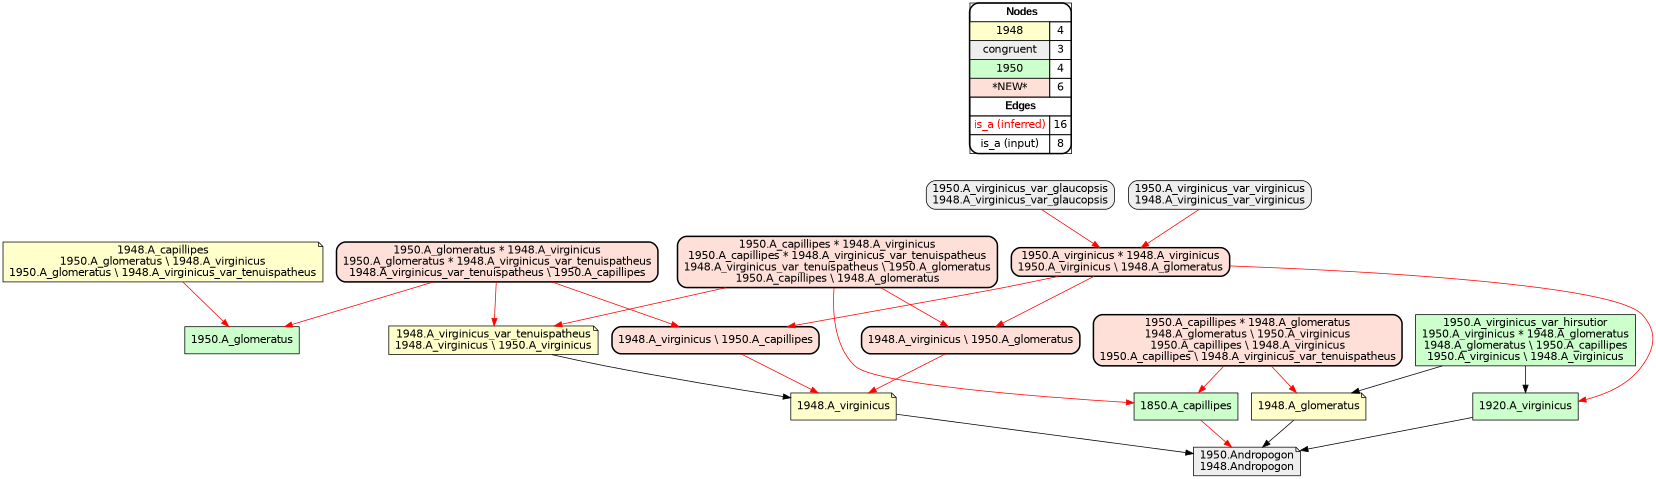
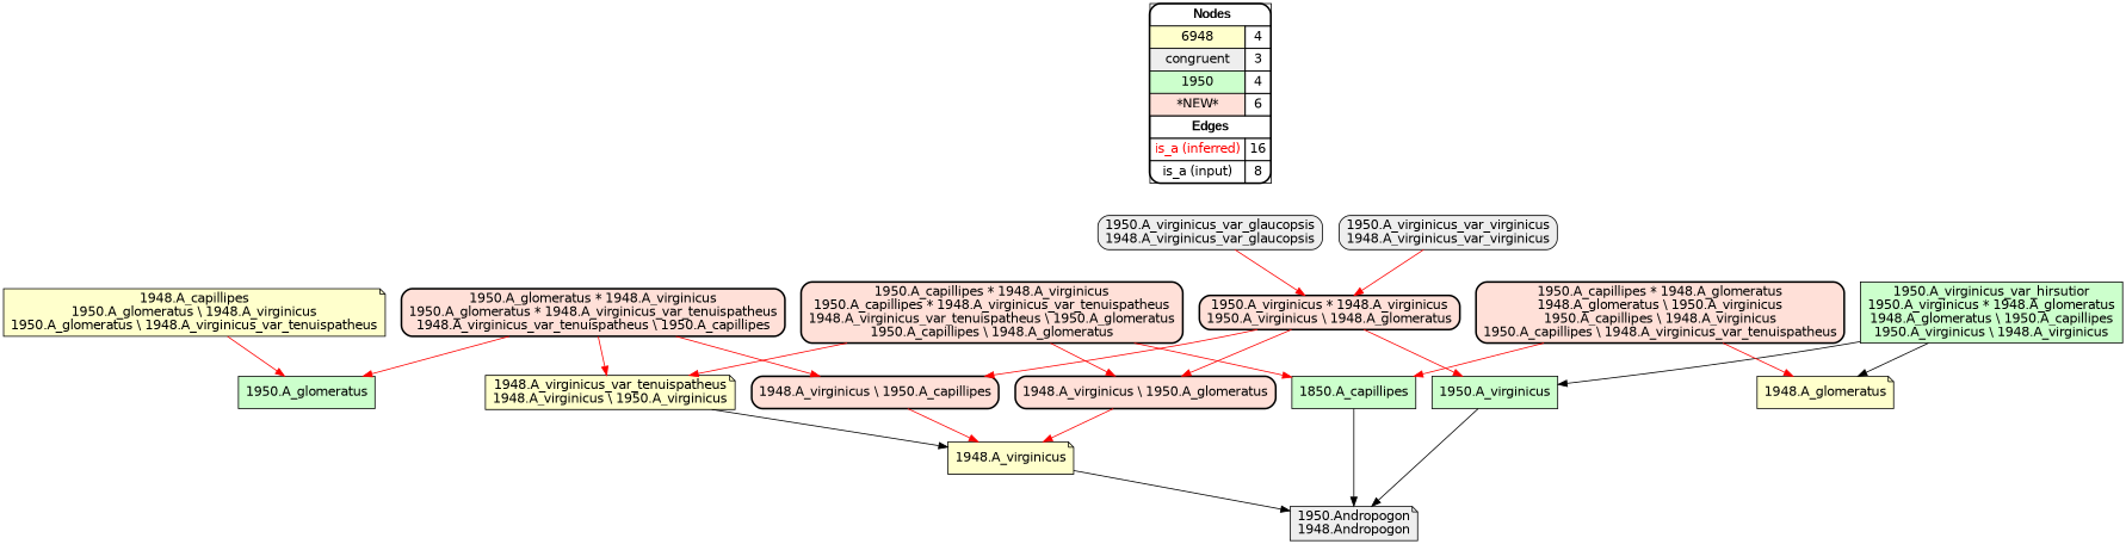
  digraph {
    rankdir=TB
    node [fillcolor="#FFE0D8" fontname=helvetica shape=box style=filled]
    edge [arrowhead=normal color="#FF0000" constraint=true penwidth=1 style=solid]
-   n1 [fillcolor=white label=<   <TABLE BORDER="0" CELLBORDER="1" CELLSPACING="0" CELLPADDING="4">  <TR> <TD COLSPAN="2"><font face="Arial Black"> Nodes</font></TD> </TR>  <TR>   <TD bgcolor="#FFFFCC" fontname="helvetica">1948</TD>   <TD>4</TD>   </TR>  <TR>   <TD bgcolor="#EEEEEE" fontname="helvetica">congruent</TD>   <TD>3</TD>   </TR>  <TR>   <TD bgcolor="#CCFFCC" fontname="helvetica">1950</TD>   <TD>4</TD>   </TR>  <TR>   <TD bgcolor="#FFE0D8" fontname="helvetica">*NEW*</TD>   <TD>6</TD>   </TR>  <TR> <TD COLSPAN="2"><font face = "Arial Black"> Edges </font></TD> </TR>  <TR>   <TD><font color ="#FF0000">is_a (inferred)</font></TD><TD>16</TD> </TR> <TR>   <TD><font color ="#000000">is_a (input)</font></TD><TD>8</TD> </TR> </TABLE>   > margin=0 style="filled,rounded,bold"]
+   n1 [fillcolor=white label=<   <TABLE BORDER="0" CELLBORDER="1" CELLSPACING="0" CELLPADDING="4">  <TR> <TD COLSPAN="2"><font face="Arial Black"> Nodes</font></TD> </TR>  <TR>   <TD bgcolor="#FFFFCC" fontname="helvetica">6948</TD>   <TD>4</TD>   </TR>  <TR>   <TD bgcolor="#EEEEEE" fontname="helvetica">congruent</TD>   <TD>3</TD>   </TR>  <TR>   <TD bgcolor="#CCFFCC" fontname="helvetica">1950</TD>   <TD>4</TD>   </TR>  <TR>   <TD bgcolor="#FFE0D8" fontname="helvetica">*NEW*</TD>   <TD>6</TD>   </TR>  <TR> <TD COLSPAN="2"><font face = "Arial Black"> Edges </font></TD> </TR>  <TR>   <TD><font color ="#FF0000">is_a (inferred)</font></TD><TD>16</TD> </TR> <TR>   <TD><font color ="#000000">is_a (input)</font></TD><TD>8</TD> </TR> </TABLE>   > margin=0 style="filled,rounded,bold"]
    "1948.A_capillipes\n1950.A_glomeratus \\ 1948.A_virginicus\n1950.A_glomeratus \\ 1948.A_virginicus_var_tenuispatheus" [fillcolor="#FFFFCC" shape=note]
    "1950.A_glomeratus" [fillcolor="#CCFFCC"]
    "1948.A_virginicus" [fillcolor="#FFFFCC" shape=note]
    "1950.Andropogon\n1948.Andropogon" [fillcolor="#EEEEEE" shape=note style="filled,rounded"]
    "1948.A_glomeratus" [fillcolor="#FFFFCC" shape=note]
    "1948.A_virginicus_var_tenuispatheus\n1948.A_virginicus \\ 1950.A_virginicus" [fillcolor="#FFFFCC" shape=note]
    "1950.A_virginicus_var_glaucopsis\n1948.A_virginicus_var_glaucopsis" [fillcolor="#EEEEEE" style="filled,rounded"]
    "1950.A_virginicus * 1948.A_virginicus\n1950.A_virginicus \\ 1948.A_glomeratus" [style="filled,rounded,bold"]
-   "1950.A_virginicus" [fillcolor="#CCFFCC" label="1920.A_virginicus"]
+   "1950.A_virginicus" [fillcolor="#CCFFCC"]
    "1948.A_virginicus \\ 1950.A_capillipes" [style="filled,rounded,bold"]
    "1948.A_virginicus \\ 1950.A_glomeratus" [style="filled,rounded,bold"]
    "1950.A_virginicus_var_virginicus\n1948.A_virginicus_var_virginicus" [fillcolor="#EEEEEE" style="filled,rounded"]
    "1950.A_virginicus_var_hirsutior\n1950.A_virginicus * 1948.A_glomeratus\n1948.A_glomeratus \\ 1950.A_capillipes\n1950.A_virginicus \\ 1948.A_virginicus" [fillcolor="#CCFFCC"]
    n15 [fillcolor="#CCFFCC" label="1850.A_capillipes"]
    "1950.A_glomeratus * 1948.A_virginicus\n1950.A_glomeratus * 1948.A_virginicus_var_tenuispatheus\n1948.A_virginicus_var_tenuispatheus \\ 1950.A_capillipes" [style="filled,rounded,bold"]
    "1950.A_capillipes * 1948.A_virginicus\n1950.A_capillipes * 1948.A_virginicus_var_tenuispatheus\n1948.A_virginicus_var_tenuispatheus \\ 1950.A_glomeratus\n1950.A_capillipes \\ 1948.A_glomeratus" [style="filled,rounded,bold"]
    "1950.A_capillipes * 1948.A_glomeratus\n1948.A_glomeratus \\ 1950.A_virginicus\n1950.A_capillipes \\ 1948.A_virginicus\n1950.A_capillipes \\ 1948.A_virginicus_var_tenuispatheus" [style="filled,rounded,bold"]
    subgraph sub_1 {
      rank=source
      n1
    }
    "1948.A_capillipes\n1950.A_glomeratus \\ 1948.A_virginicus\n1950.A_glomeratus \\ 1948.A_virginicus_var_tenuispatheus" -> "1950.A_glomeratus"
    "1948.A_virginicus" -> "1950.Andropogon\n1948.Andropogon" [color="#000000"]
-   "1948.A_glomeratus" -> "1950.Andropogon\n1948.Andropogon" [color="#000000"]
    "1948.A_virginicus_var_tenuispatheus\n1948.A_virginicus \\ 1950.A_virginicus" -> "1948.A_virginicus" [color="#000000"]
    "1950.A_virginicus_var_glaucopsis\n1948.A_virginicus_var_glaucopsis" -> "1950.A_virginicus * 1948.A_virginicus\n1950.A_virginicus \\ 1948.A_glomeratus"
    "1950.A_virginicus * 1948.A_virginicus\n1950.A_virginicus \\ 1948.A_glomeratus" -> "1950.A_virginicus"
    "1950.A_virginicus * 1948.A_virginicus\n1950.A_virginicus \\ 1948.A_glomeratus" -> "1948.A_virginicus \\ 1950.A_capillipes"
    "1950.A_virginicus * 1948.A_virginicus\n1950.A_virginicus \\ 1948.A_glomeratus" -> "1948.A_virginicus \\ 1950.A_glomeratus"
    "1950.A_virginicus" -> "1950.Andropogon\n1948.Andropogon" [color="#000000"]
    "1948.A_virginicus \\ 1950.A_capillipes" -> "1948.A_virginicus"
    "1948.A_virginicus \\ 1950.A_glomeratus" -> "1948.A_virginicus"
    "1950.A_virginicus_var_virginicus\n1948.A_virginicus_var_virginicus" -> "1950.A_virginicus * 1948.A_virginicus\n1950.A_virginicus \\ 1948.A_glomeratus"
    "1950.A_virginicus_var_hirsutior\n1950.A_virginicus * 1948.A_glomeratus\n1948.A_glomeratus \\ 1950.A_capillipes\n1950.A_virginicus \\ 1948.A_virginicus" -> "1948.A_glomeratus" [color="#000000"]
    "1950.A_virginicus_var_hirsutior\n1950.A_virginicus * 1948.A_glomeratus\n1948.A_glomeratus \\ 1950.A_capillipes\n1950.A_virginicus \\ 1948.A_virginicus" -> "1950.A_virginicus" [color="#000000"]
-   n15 -> "1950.Andropogon\n1948.Andropogon"
+   n15 -> "1950.Andropogon\n1948.Andropogon" [color="#000000"]
    "1950.A_glomeratus * 1948.A_virginicus\n1950.A_glomeratus * 1948.A_virginicus_var_tenuispatheus\n1948.A_virginicus_var_tenuispatheus \\ 1950.A_capillipes" -> "1950.A_glomeratus"
    "1950.A_glomeratus * 1948.A_virginicus\n1950.A_glomeratus * 1948.A_virginicus_var_tenuispatheus\n1948.A_virginicus_var_tenuispatheus \\ 1950.A_capillipes" -> "1948.A_virginicus_var_tenuispatheus\n1948.A_virginicus \\ 1950.A_virginicus"
    "1950.A_glomeratus * 1948.A_virginicus\n1950.A_glomeratus * 1948.A_virginicus_var_tenuispatheus\n1948.A_virginicus_var_tenuispatheus \\ 1950.A_capillipes" -> "1948.A_virginicus \\ 1950.A_capillipes"
    "1950.A_capillipes * 1948.A_virginicus\n1950.A_capillipes * 1948.A_virginicus_var_tenuispatheus\n1948.A_virginicus_var_tenuispatheus \\ 1950.A_glomeratus\n1950.A_capillipes \\ 1948.A_glomeratus" -> "1948.A_virginicus_var_tenuispatheus\n1948.A_virginicus \\ 1950.A_virginicus"
    "1950.A_capillipes * 1948.A_virginicus\n1950.A_capillipes * 1948.A_virginicus_var_tenuispatheus\n1948.A_virginicus_var_tenuispatheus \\ 1950.A_glomeratus\n1950.A_capillipes \\ 1948.A_glomeratus" -> "1948.A_virginicus \\ 1950.A_glomeratus"
    "1950.A_capillipes * 1948.A_virginicus\n1950.A_capillipes * 1948.A_virginicus_var_tenuispatheus\n1948.A_virginicus_var_tenuispatheus \\ 1950.A_glomeratus\n1950.A_capillipes \\ 1948.A_glomeratus" -> n15
    "1950.A_capillipes * 1948.A_glomeratus\n1948.A_glomeratus \\ 1950.A_virginicus\n1950.A_capillipes \\ 1948.A_virginicus\n1950.A_capillipes \\ 1948.A_virginicus_var_tenuispatheus" -> "1948.A_glomeratus"
    "1950.A_capillipes * 1948.A_glomeratus\n1948.A_glomeratus \\ 1950.A_virginicus\n1950.A_capillipes \\ 1948.A_virginicus\n1950.A_capillipes \\ 1948.A_virginicus_var_tenuispatheus" -> n15
  }
